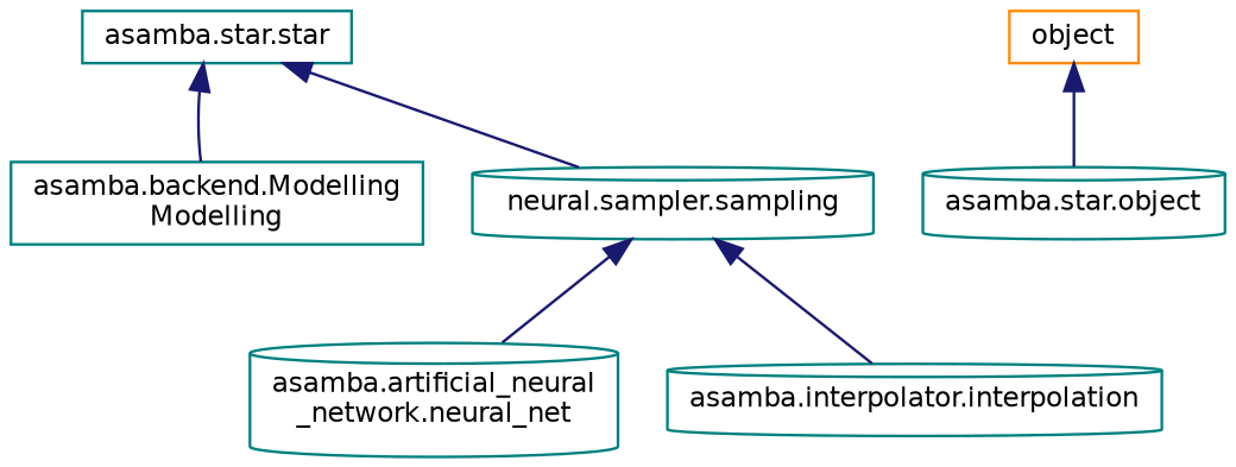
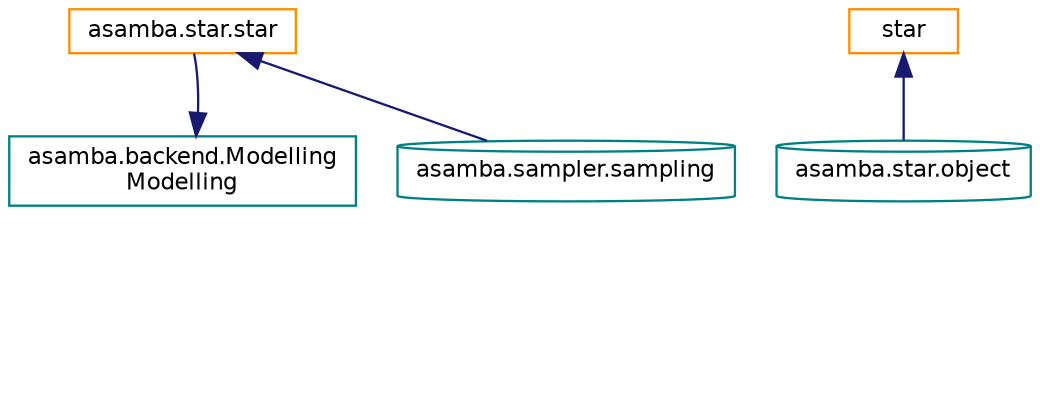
  digraph {
    node [color=teal fillcolor=white fontname=Helvetica fontsize=10 shape=cylinder style=filled]
    edge [color=midnightblue dir=back fontname=Helvetica fontsize=10 labelfontname=Helvetica labelfontsize=10 style=solid]
-   n1 [height=0.2 label="asamba.star.star" shape=box width=0.4]
+   n1 [color=darkorange height=0.2 label="asamba.star.star" shape=box width=0.4]
    n2 [height=0.2 label="asamba.backend.Modelling\lModelling" shape=box width=0.4]
-   n3 [height=0.2 label="neural.sampler.sampling" width=0.4]
+   n3 [height=0.2 label="asamba.sampler.sampling" width=0.4]
    n4 [height=0.2 label="asamba.star.object" width=0.4]
-   n5 [color=darkorange height=0.2 label=object shape=box width=0.4]
-   n6 [height=0.2 label="asamba.artificial_neural\l_network.neural_net" width=0.4]
-   n7 [height=0.2 label="asamba.interpolator.interpolation" width=0.4]
-   n1 -> n2
+   n5 [color=darkorange height=0.2 label=star shape=box width=0.4]
+   n2 -> n1
    n1 -> n3
-   n3 -> n6
-   n3 -> n7
    n5 -> n4
  }
